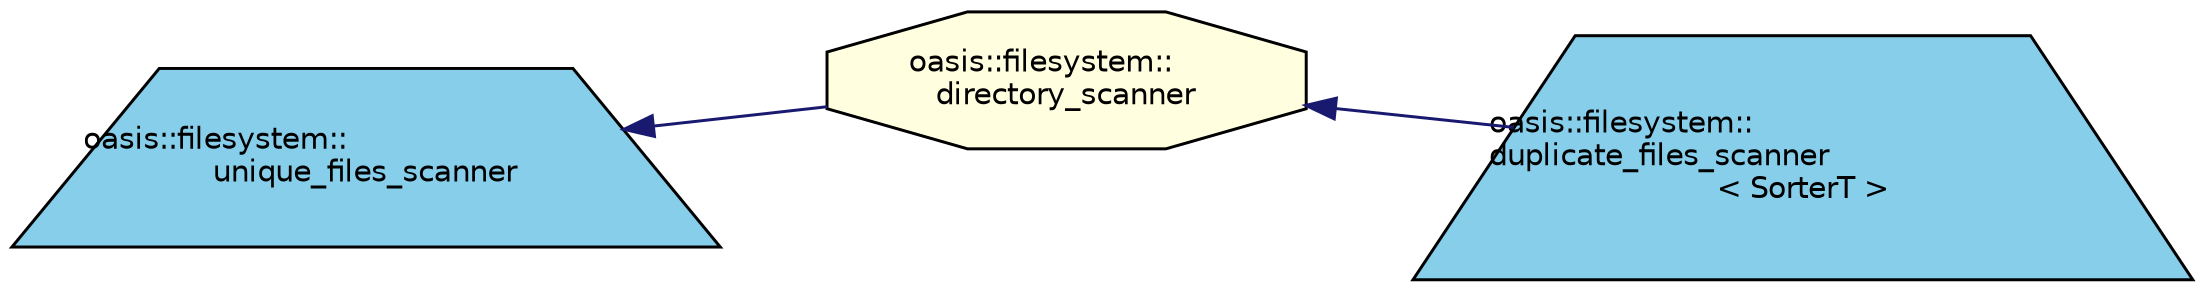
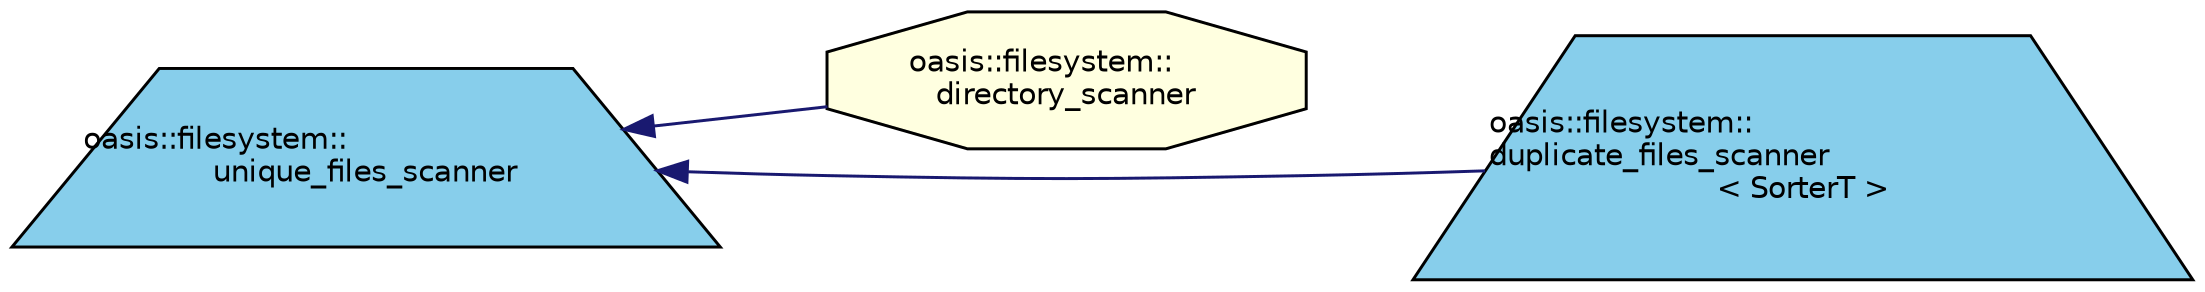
  digraph {
    rankdir=LR
    node [color=black fillcolor=skyblue fontname=Helvetica fontsize=10 shape=trapezium style=filled]
    edge [color=midnightblue dir=back fontname=Helvetica fontsize=10 labelfontname=Helvetica labelfontsize=10 style=solid]
    n1 [fillcolor=lightyellow fontcolor=black height=0.2 label="oasis::filesystem::\ldirectory_scanner" shape=octagon width=0.4]
    n2 [height=0.2 label="oasis::filesystem::\lduplicate_files_scanner\l\< SorterT \>" width=0.4]
    n3 [height=0.2 label="oasis::filesystem::\lunique_files_scanner" width=0.4]
-   n1 -> n2
+   n3 -> n2
    n3 -> n1
  }
